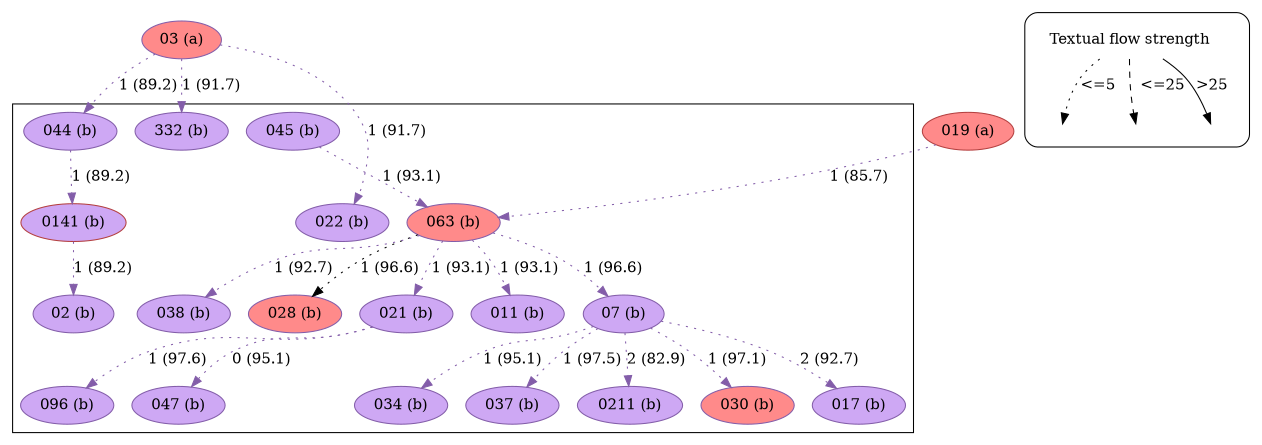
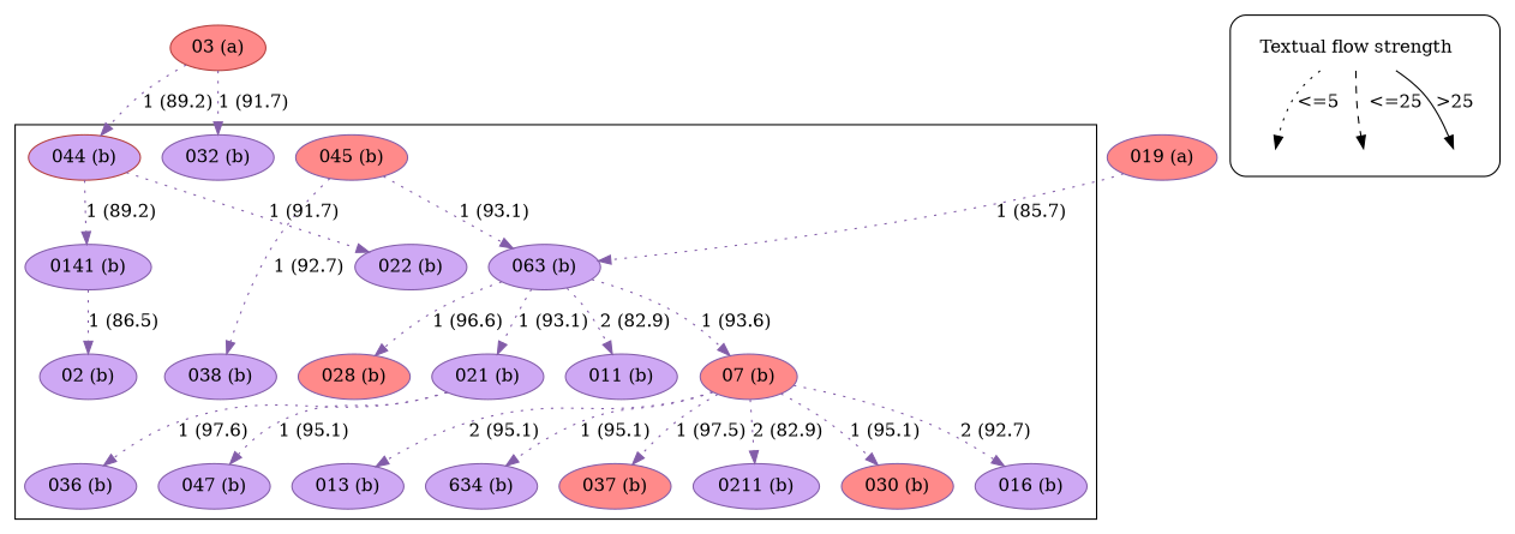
  strict digraph {
    node [color="#835da9" fillcolor="#CEA8F4" style=filled]
    edge [color="#835da9" style=dotted]
    n1 [label="021 (b)"]
-   n2 [label="096 (b)"]
+   n2 [label="036 (b)"]
    n3 [label="047 (b)"]
-   n4 [fillcolor="#FF8A8A" label="063 (b)"]
+   n4 [label="063 (b)"]
    n5 [label="011 (b)"]
-   n6 [label="07 (b)"]
-   n7 [label="045 (b)"]
+   n6 [fillcolor="#FF8A8A" label="07 (b)"]
+   n7 [fillcolor="#FF8A8A" label="045 (b)"]
    n8 [fillcolor="#FF8A8A" label="028 (b)"]
    n9 [fillcolor="#FF8A8A" label="030 (b)"]
-   n10 [label="017 (b)"]
-   n12 [label="034 (b)"]
-   n13 [label="037 (b)"]
+   n10 [label="016 (b)"]
+   n11 [label="013 (b)"]
+   n12 [label="634 (b)"]
+   n13 [fillcolor="#FF8A8A" label="037 (b)"]
    n14 [label="0211 (b)"]
    n15 [label="038 (b)"]
-   n16 [label="044 (b)"]
-   n17 [color="#b43f3f" label="0141 (b)"]
+   n16 [color="#b43f3f" label="044 (b)"]
+   n17 [label="0141 (b)"]
    n18 [label="022 (b)"]
    n19 [label="02 (b)"]
-   n20 [label="332 (b)"]
+   n20 [label="032 (b)"]
    n21 [label="Textual flow strength" shape=plaintext color="" fillcolor="" style=""]
    leg_e1 [fixedsize=True height=0.2 style=invis color="" fillcolor=""]
    leg_e2 [fixedsize=True height=0.2 style=invis color="" fillcolor=""]
    leg_e3 [fixedsize=True height=0.2 style=invis color="" fillcolor=""]
-   n25 [color="#b43f3f" fillcolor="#FF8A8A" label="019 (a)"]
-   n26 [fillcolor="#FF8A8A" label="03 (a)"]
+   n25 [fillcolor="#FF8A8A" label="019 (a)"]
+   n26 [color="#b43f3f" fillcolor="#FF8A8A" label="03 (a)"]
    subgraph cluster_1 {
      n1
      n2
      n3
      n4
      n5
      n6
      n7
      n8
      n9
      n10
+     n11
      n12
      n13
      n14
      n15
      n16
      n17
      n18
      n19
      n20
    }
    subgraph cluster_2 {
      style=rounded
      n21
      leg_e1
      leg_e2
      leg_e3
    }
    n1 -> n2 [label="1 (97.6)"]
-   n1 -> n3 [label="0 (95.1)"]
+   n1 -> n3 [label="1 (95.1)"]
    n4 -> n1 [label="1 (93.1)"]
-   n4 -> n5 [label="1 (93.1)"]
-   n4 -> n6 [label="1 (96.6)"]
-   n4 -> n8 [color=black label="1 (96.6)"]
-   n6 -> n9 [label="1 (97.1)"]
+   n4 -> n5 [label="2 (82.9)"]
+   n4 -> n6 [label="1 (93.6)"]
+   n4 -> n8 [label="1 (96.6)"]
+   n6 -> n9 [label="1 (95.1)"]
    n6 -> n10 [label="2 (92.7)"]
+   n6 -> n11 [label="2 (95.1)"]
    n6 -> n12 [label="1 (95.1)"]
    n6 -> n13 [label="1 (97.5)"]
    n6 -> n14 [label="2 (82.9)"]
    n7 -> n4 [label="1 (93.1)"]
-   n4 -> n15 [label="1 (92.7)"]
+   n7 -> n15 [label="1 (92.7)"]
    n16 -> n17 [label="1 (89.2)"]
-   n26 -> n18 [label="1 (91.7)"]
-   n17 -> n19 [label="1 (89.2)"]
+   n16 -> n18 [label="1 (91.7)"]
+   n17 -> n19 [label="1 (86.5)"]
    n21 -> leg_e1 [label="<=5  " color=""]
    n21 -> leg_e2 [label="  <=25" style=dashed color=""]
    n21 -> leg_e3 [label=">25" style=solid color=""]
    n25 -> n4 [label="1 (85.7)"]
    n26 -> n16 [label="1 (89.2)"]
    n26 -> n20 [label="1 (91.7)"]
  }
